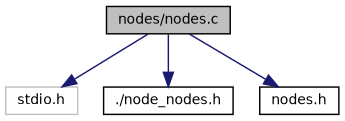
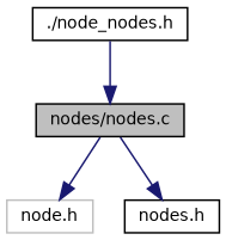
  digraph {
    node [color=black fillcolor=white fontname=Helvetica fontsize=10 shape=record style=filled]
    edge [color=midnightblue fontname=Helvetica fontsize=10 labelfontname=Helvetica labelfontsize=10 style=solid]
    n1 [fillcolor=grey75 fontcolor=black height=0.2 label="nodes/nodes.c" width=0.4]
-   n2 [color=grey75 height=0.2 label="stdio.h" width=0.4]
+   n2 [color=grey75 height=0.2 label="node.h" width=0.4]
    n3 [height=0.2 label="./node_nodes.h" width=0.4]
    n4 [height=0.2 label="nodes.h" width=0.4]
    n1 -> n2
-   n1 -> n3
+   n3 -> n1
    n1 -> n4
  }
